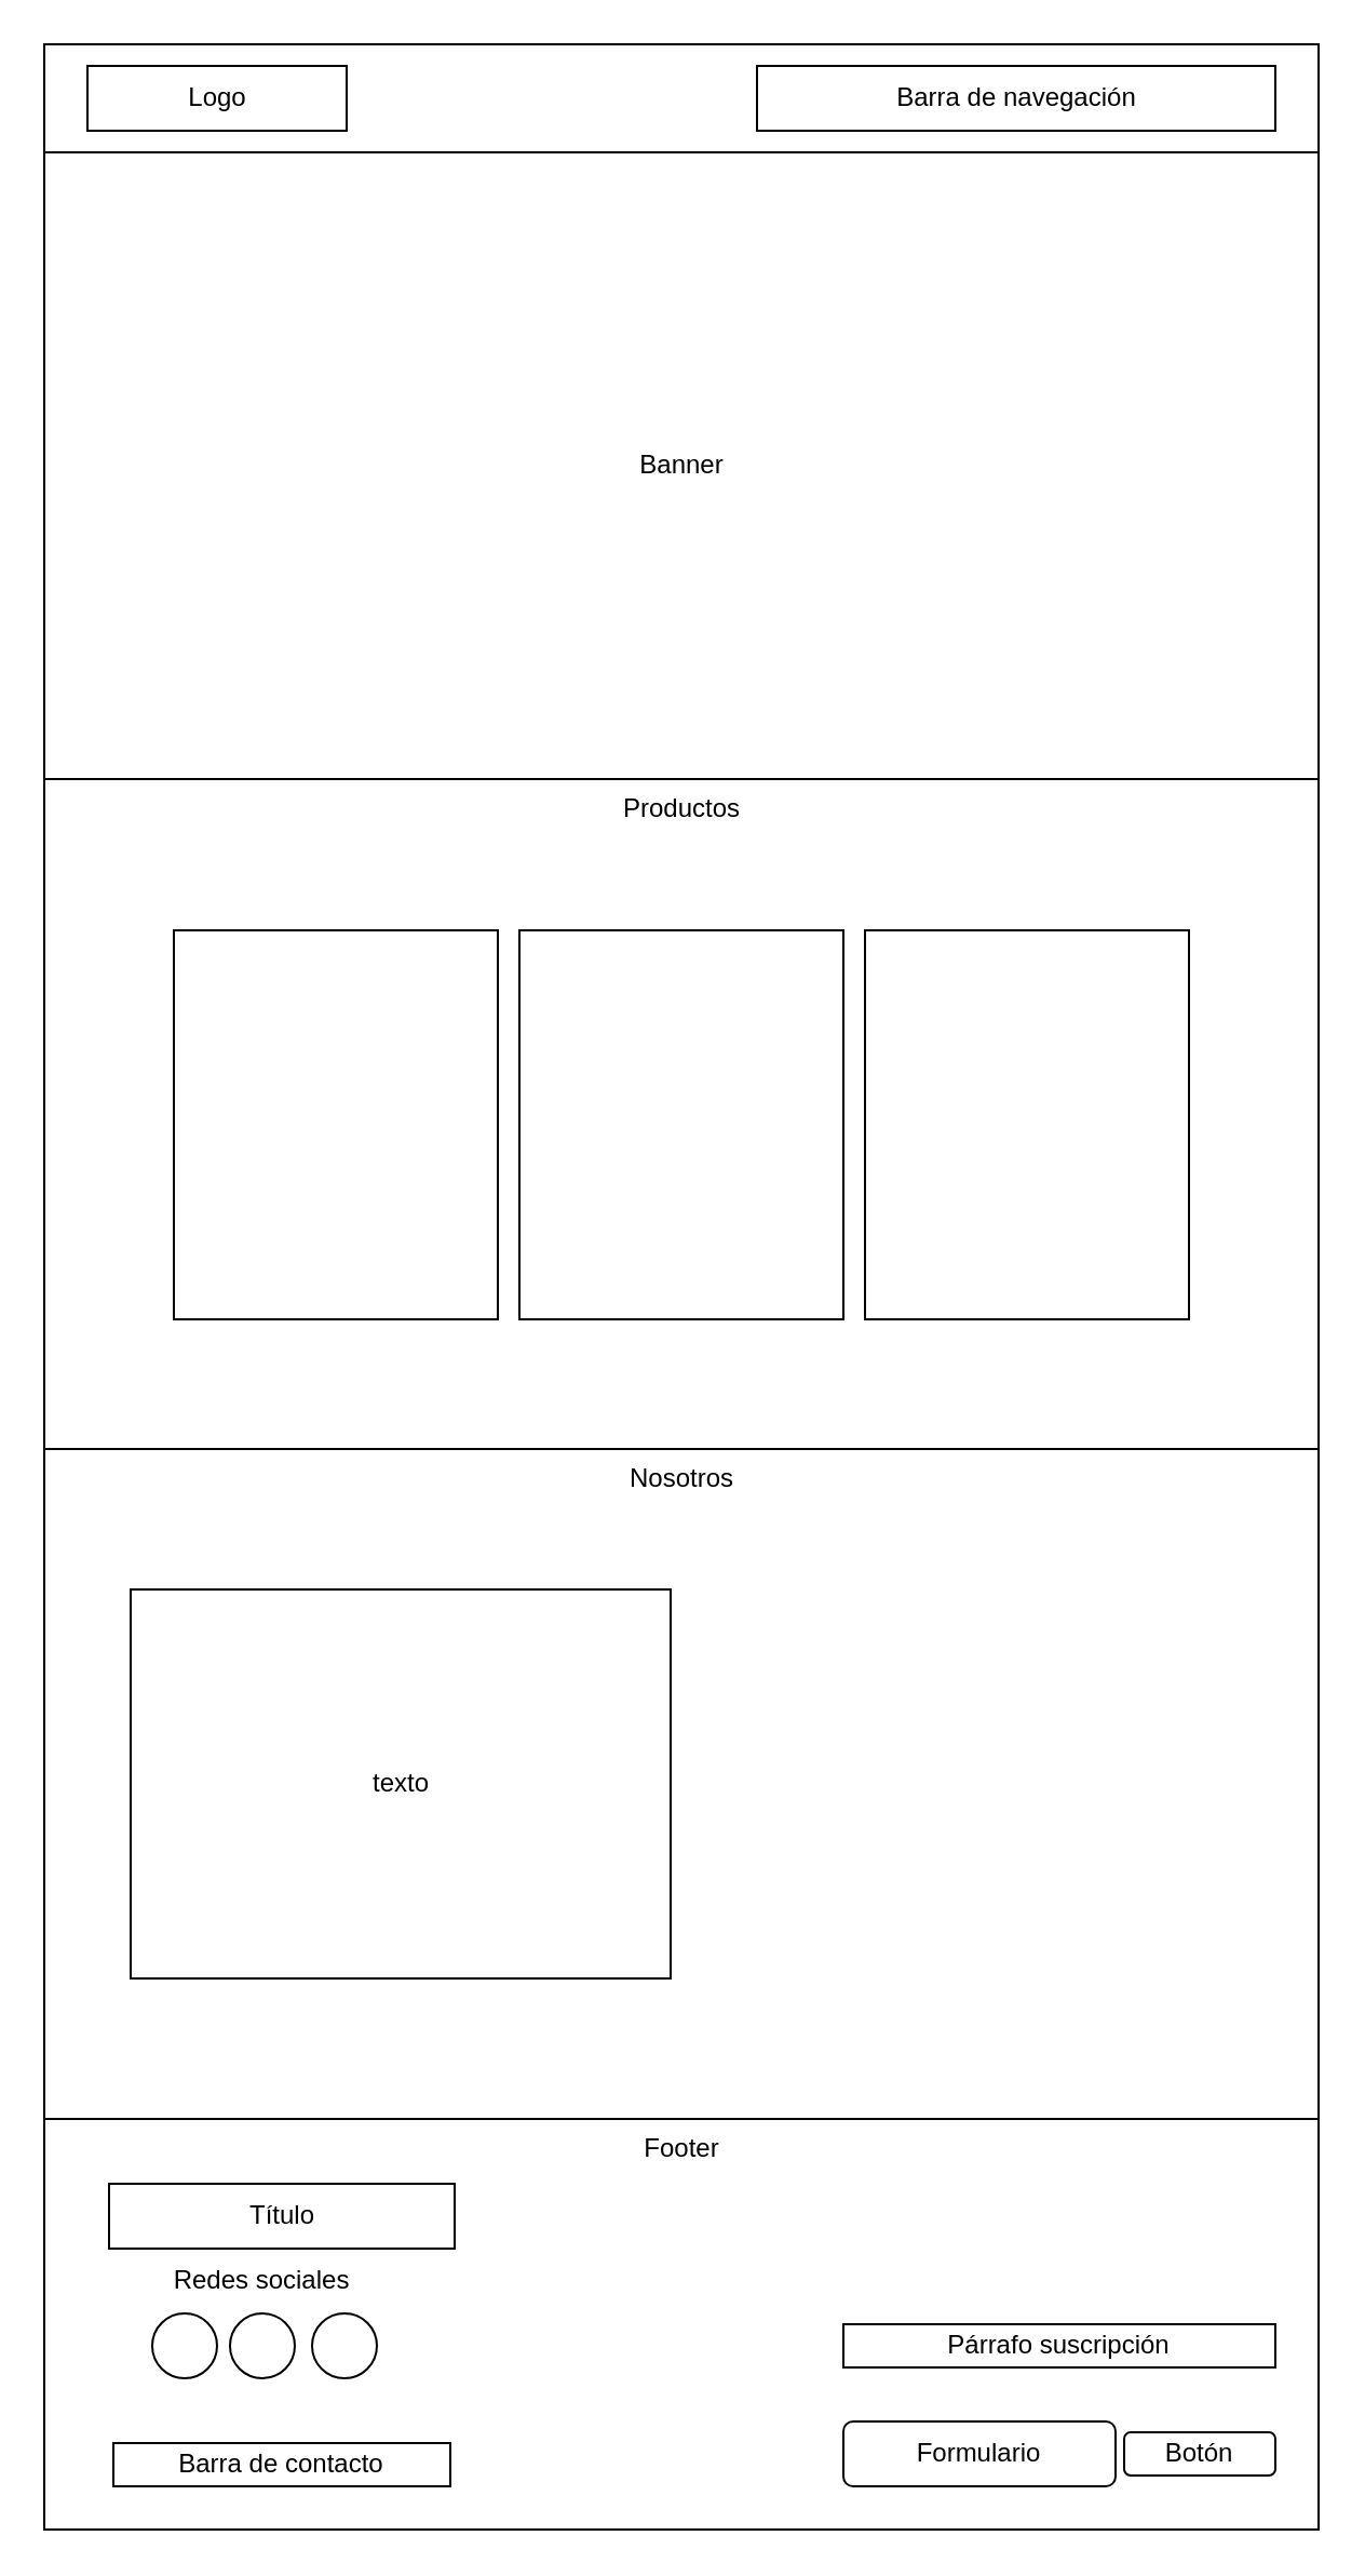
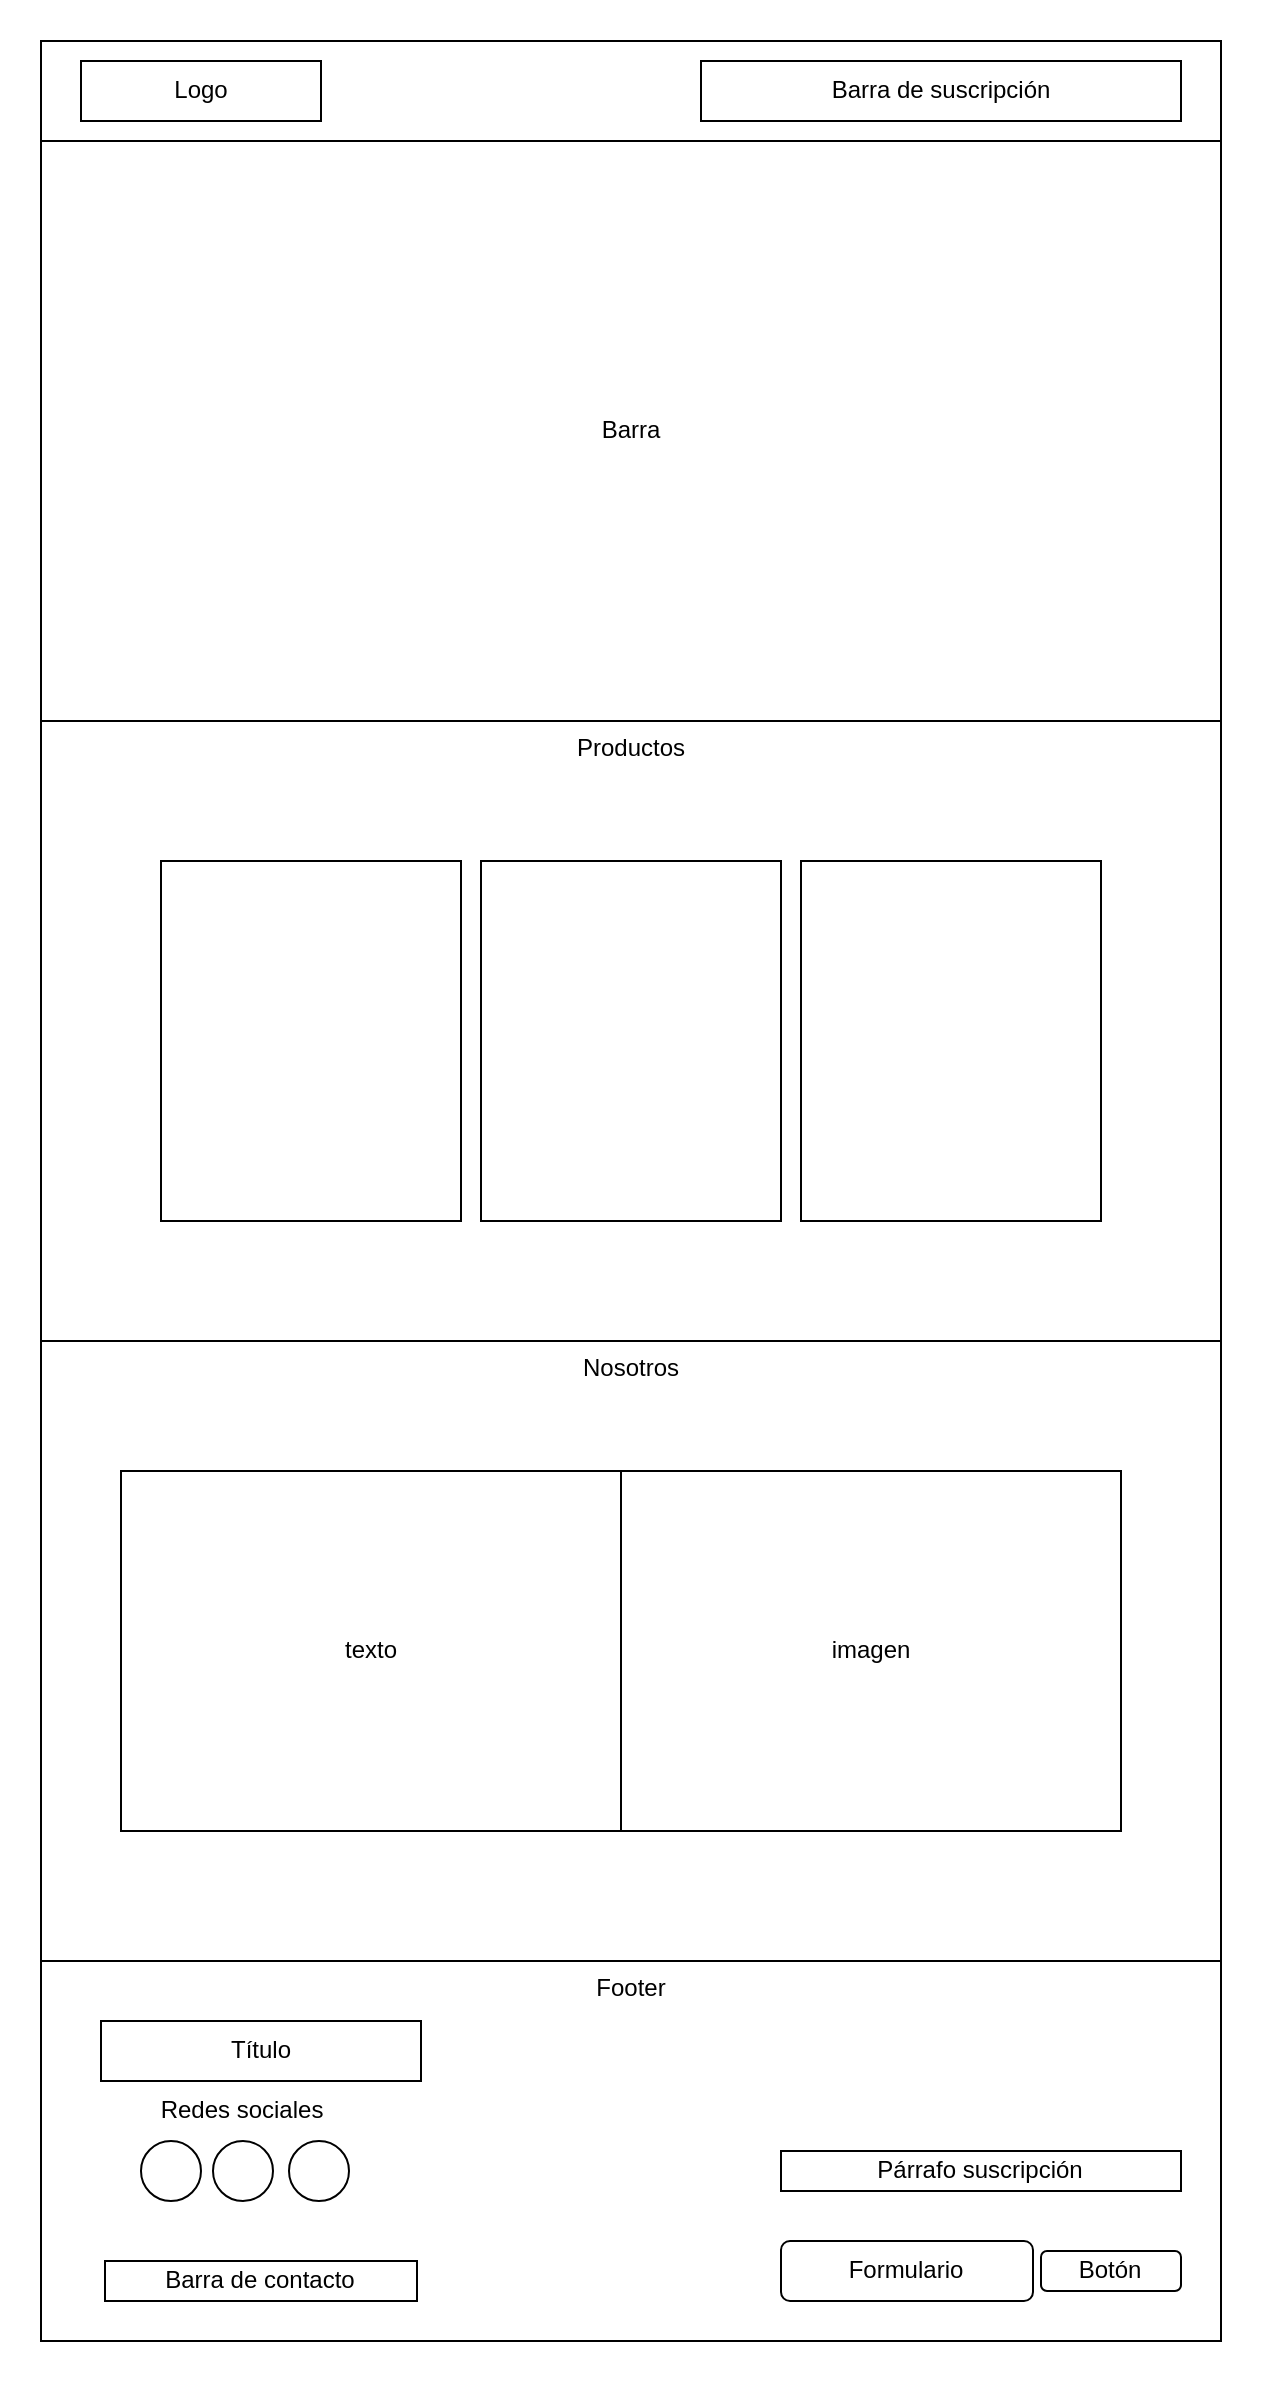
  <mxCell id="0" />
  <mxCell id="1" parent="0" />
  <mxCell id="2" value="" style="verticalLabelPosition=bottom;verticalAlign=top;html=1;shape=mxgraph.basic.rect;fillColor2=none;strokeWidth=1;size=20;indent=5;" vertex="1" parent="1"><mxGeometry x="20" y="20" width="590" height="50" as="geometry" /></mxCell>
  <mxCell id="3" value="Logo" style="verticalLabelPosition=middle;verticalAlign=middle;html=1;shape=mxgraph.basic.rect;fillColor2=none;strokeWidth=1;size=20;indent=5;horizontal=1;labelPosition=center;align=center;" vertex="1" parent="1"><mxGeometry x="40" y="30" width="120" height="30" as="geometry" /></mxCell>
- <mxCell id="4" value="Barra de navegación" style="verticalLabelPosition=middle;verticalAlign=middle;html=1;shape=mxgraph.basic.rect;fillColor2=none;strokeWidth=1;size=20;indent=5;horizontal=1;labelPosition=center;align=center;" vertex="1" parent="1"><mxGeometry x="350" y="30" width="240" height="30" as="geometry" /></mxCell>
- <mxCell id="5" value="Banner" style="verticalLabelPosition=middle;verticalAlign=middle;html=1;shape=mxgraph.basic.rect;fillColor2=none;strokeWidth=1;size=20;indent=5;horizontal=1;labelPosition=center;align=center;" vertex="1" parent="1"><mxGeometry x="20" y="70" width="590" height="290" as="geometry" /></mxCell>
+ <mxCell id="4" value="Barra de suscripción" style="verticalLabelPosition=middle;verticalAlign=middle;html=1;shape=mxgraph.basic.rect;fillColor2=none;strokeWidth=1;size=20;indent=5;horizontal=1;labelPosition=center;align=center;" vertex="1" parent="1"><mxGeometry x="350" y="30" width="240" height="30" as="geometry" /></mxCell>
+ <mxCell id="5" value="Barra" style="verticalLabelPosition=middle;verticalAlign=middle;html=1;shape=mxgraph.basic.rect;fillColor2=none;strokeWidth=1;size=20;indent=5;horizontal=1;labelPosition=center;align=center;" vertex="1" parent="1"><mxGeometry x="20" y="70" width="590" height="290" as="geometry" /></mxCell>
  <mxCell id="6" value="Productos" style="verticalLabelPosition=middle;verticalAlign=top;html=1;shape=mxgraph.basic.rect;fillColor2=none;strokeWidth=1;size=20;indent=5;horizontal=1;labelPosition=center;align=center;" vertex="1" parent="1"><mxGeometry x="20" y="360" width="590" height="310" as="geometry" /></mxCell>
  <mxCell id="7" value="" style="verticalLabelPosition=bottom;verticalAlign=top;html=1;shape=mxgraph.basic.rect;fillColor2=none;strokeWidth=1;size=20;indent=5;" vertex="1" parent="1"><mxGeometry x="80" y="430" width="150" height="180" as="geometry" /></mxCell>
  <mxCell id="8" value="" style="verticalLabelPosition=bottom;verticalAlign=top;html=1;shape=mxgraph.basic.rect;fillColor2=none;strokeWidth=1;size=20;indent=5;" vertex="1" parent="1"><mxGeometry x="240" y="430" width="150" height="180" as="geometry" /></mxCell>
  <mxCell id="9" value="" style="verticalLabelPosition=bottom;verticalAlign=top;html=1;shape=mxgraph.basic.rect;fillColor2=none;strokeWidth=1;size=20;indent=5;" vertex="1" parent="1"><mxGeometry x="400" y="430" width="150" height="180" as="geometry" /></mxCell>
  <mxCell id="10" value="Nosotros" style="verticalLabelPosition=middle;verticalAlign=top;html=1;shape=mxgraph.basic.rect;fillColor2=none;strokeWidth=1;size=20;indent=5;horizontal=1;labelPosition=center;align=center;" vertex="1" parent="1"><mxGeometry x="20" y="670" width="590" height="310" as="geometry" /></mxCell>
  <mxCell id="11" value="texto" style="verticalLabelPosition=middle;verticalAlign=middle;html=1;shape=mxgraph.basic.rect;fillColor2=none;strokeWidth=1;size=20;indent=5;labelPosition=center;align=center;" vertex="1" parent="1"><mxGeometry x="60" y="735" width="250" height="180" as="geometry" /></mxCell>
+ <mxCell id="12" value="imagen" style="verticalLabelPosition=middle;verticalAlign=middle;html=1;shape=mxgraph.basic.rect;fillColor2=none;strokeWidth=1;size=20;indent=5;labelPosition=center;align=center;" vertex="1" parent="1"><mxGeometry x="310" y="735" width="250" height="180" as="geometry" /></mxCell>
  <mxCell id="13" value="Footer" style="verticalLabelPosition=middle;verticalAlign=top;html=1;shape=mxgraph.basic.rect;fillColor2=none;strokeWidth=1;size=20;indent=5;horizontal=1;labelPosition=center;align=center;" vertex="1" parent="1"><mxGeometry x="20" y="980" width="590" height="190" as="geometry" /></mxCell>
  <mxCell id="14" value="Título" style="verticalLabelPosition=middle;verticalAlign=middle;html=1;shape=mxgraph.basic.rect;fillColor2=none;strokeWidth=1;size=20;indent=5;labelPosition=center;align=center;" vertex="1" parent="1"><mxGeometry x="50" y="1010" width="160" height="30" as="geometry" /></mxCell>
  <mxCell id="15" value="" style="ellipse;whiteSpace=wrap;html=1;aspect=fixed;" vertex="1" parent="1"><mxGeometry x="70" y="1070" width="30" height="30" as="geometry" /></mxCell>
  <mxCell id="16" value="" style="ellipse;whiteSpace=wrap;html=1;aspect=fixed;fontStyle=1" vertex="1" parent="1"><mxGeometry x="106" y="1070" width="30" height="30" as="geometry" /></mxCell>
  <mxCell id="17" value="" style="ellipse;whiteSpace=wrap;html=1;aspect=fixed;fontStyle=1" vertex="1" parent="1"><mxGeometry x="144" y="1070" width="30" height="30" as="geometry" /></mxCell>
  <mxCell id="18" value="Redes sociales" style="text;html=1;align=center;verticalAlign=middle;whiteSpace=wrap;rounded=0;" vertex="1" parent="1"><mxGeometry x="51" y="1040" width="140" height="30" as="geometry" /></mxCell>
  <mxCell id="19" value="Barra de contacto" style="rounded=0;whiteSpace=wrap;html=1;" vertex="1" parent="1"><mxGeometry x="52" y="1130" width="156" height="20" as="geometry" /></mxCell>
  <mxCell id="20" value="Párrafo suscripción" style="rounded=0;whiteSpace=wrap;html=1;" vertex="1" parent="1"><mxGeometry x="390" y="1075" width="200" height="20" as="geometry" /></mxCell>
  <mxCell id="21" value="Formulario" style="rounded=1;whiteSpace=wrap;html=1;" vertex="1" parent="1"><mxGeometry x="390" y="1120" width="126" height="30" as="geometry" /></mxCell>
  <mxCell id="22" value="Botón" style="rounded=1;whiteSpace=wrap;html=1;" vertex="1" parent="1"><mxGeometry x="520" y="1125" width="70" height="20" as="geometry" /></mxCell>
